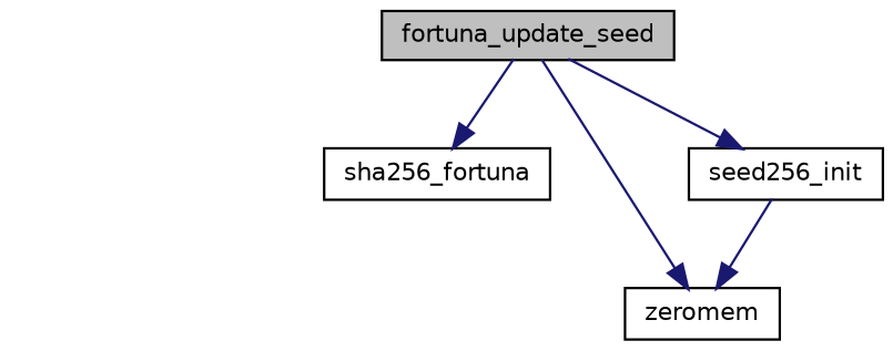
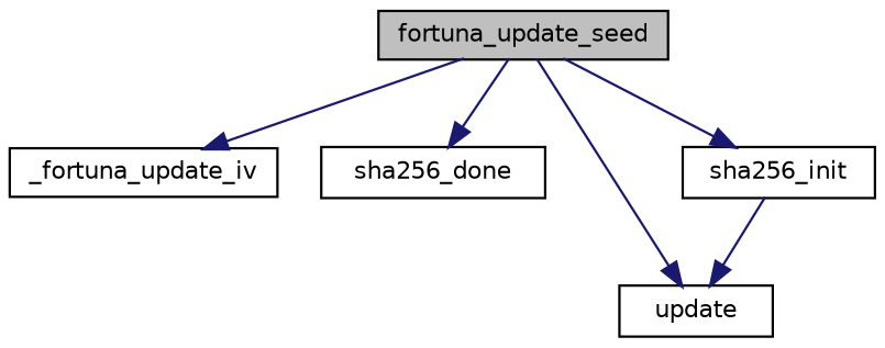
  digraph {
    rankdir=TB
    node [color=black fillcolor=white fontname=Helvetica fontsize=10 shape=record style=filled]
    edge [color=midnightblue fontname=Helvetica fontsize=10 labelfontname=Helvetica labelfontsize=10 style=solid]
    n1 [fillcolor=grey75 fontcolor=black height=0.2 label=fortuna_update_seed width=0.4]
-   n3 [height=0.2 label=sha256_fortuna width=0.4]
-   n4 [height=0.2 label=zeromem width=0.4]
-   n5 [height=0.2 label=seed256_init width=0.4]
+   n2 [height=0.2 label=_fortuna_update_iv width=0.4]
+   n3 [height=0.2 label=sha256_done width=0.4]
+   n4 [height=0.2 label=update width=0.4]
+   n5 [height=0.2 label=sha256_init width=0.4]
+   n1 -> n2
    n1 -> n3
    n1 -> n4
    n1 -> n5
    n5 -> n4
  }
